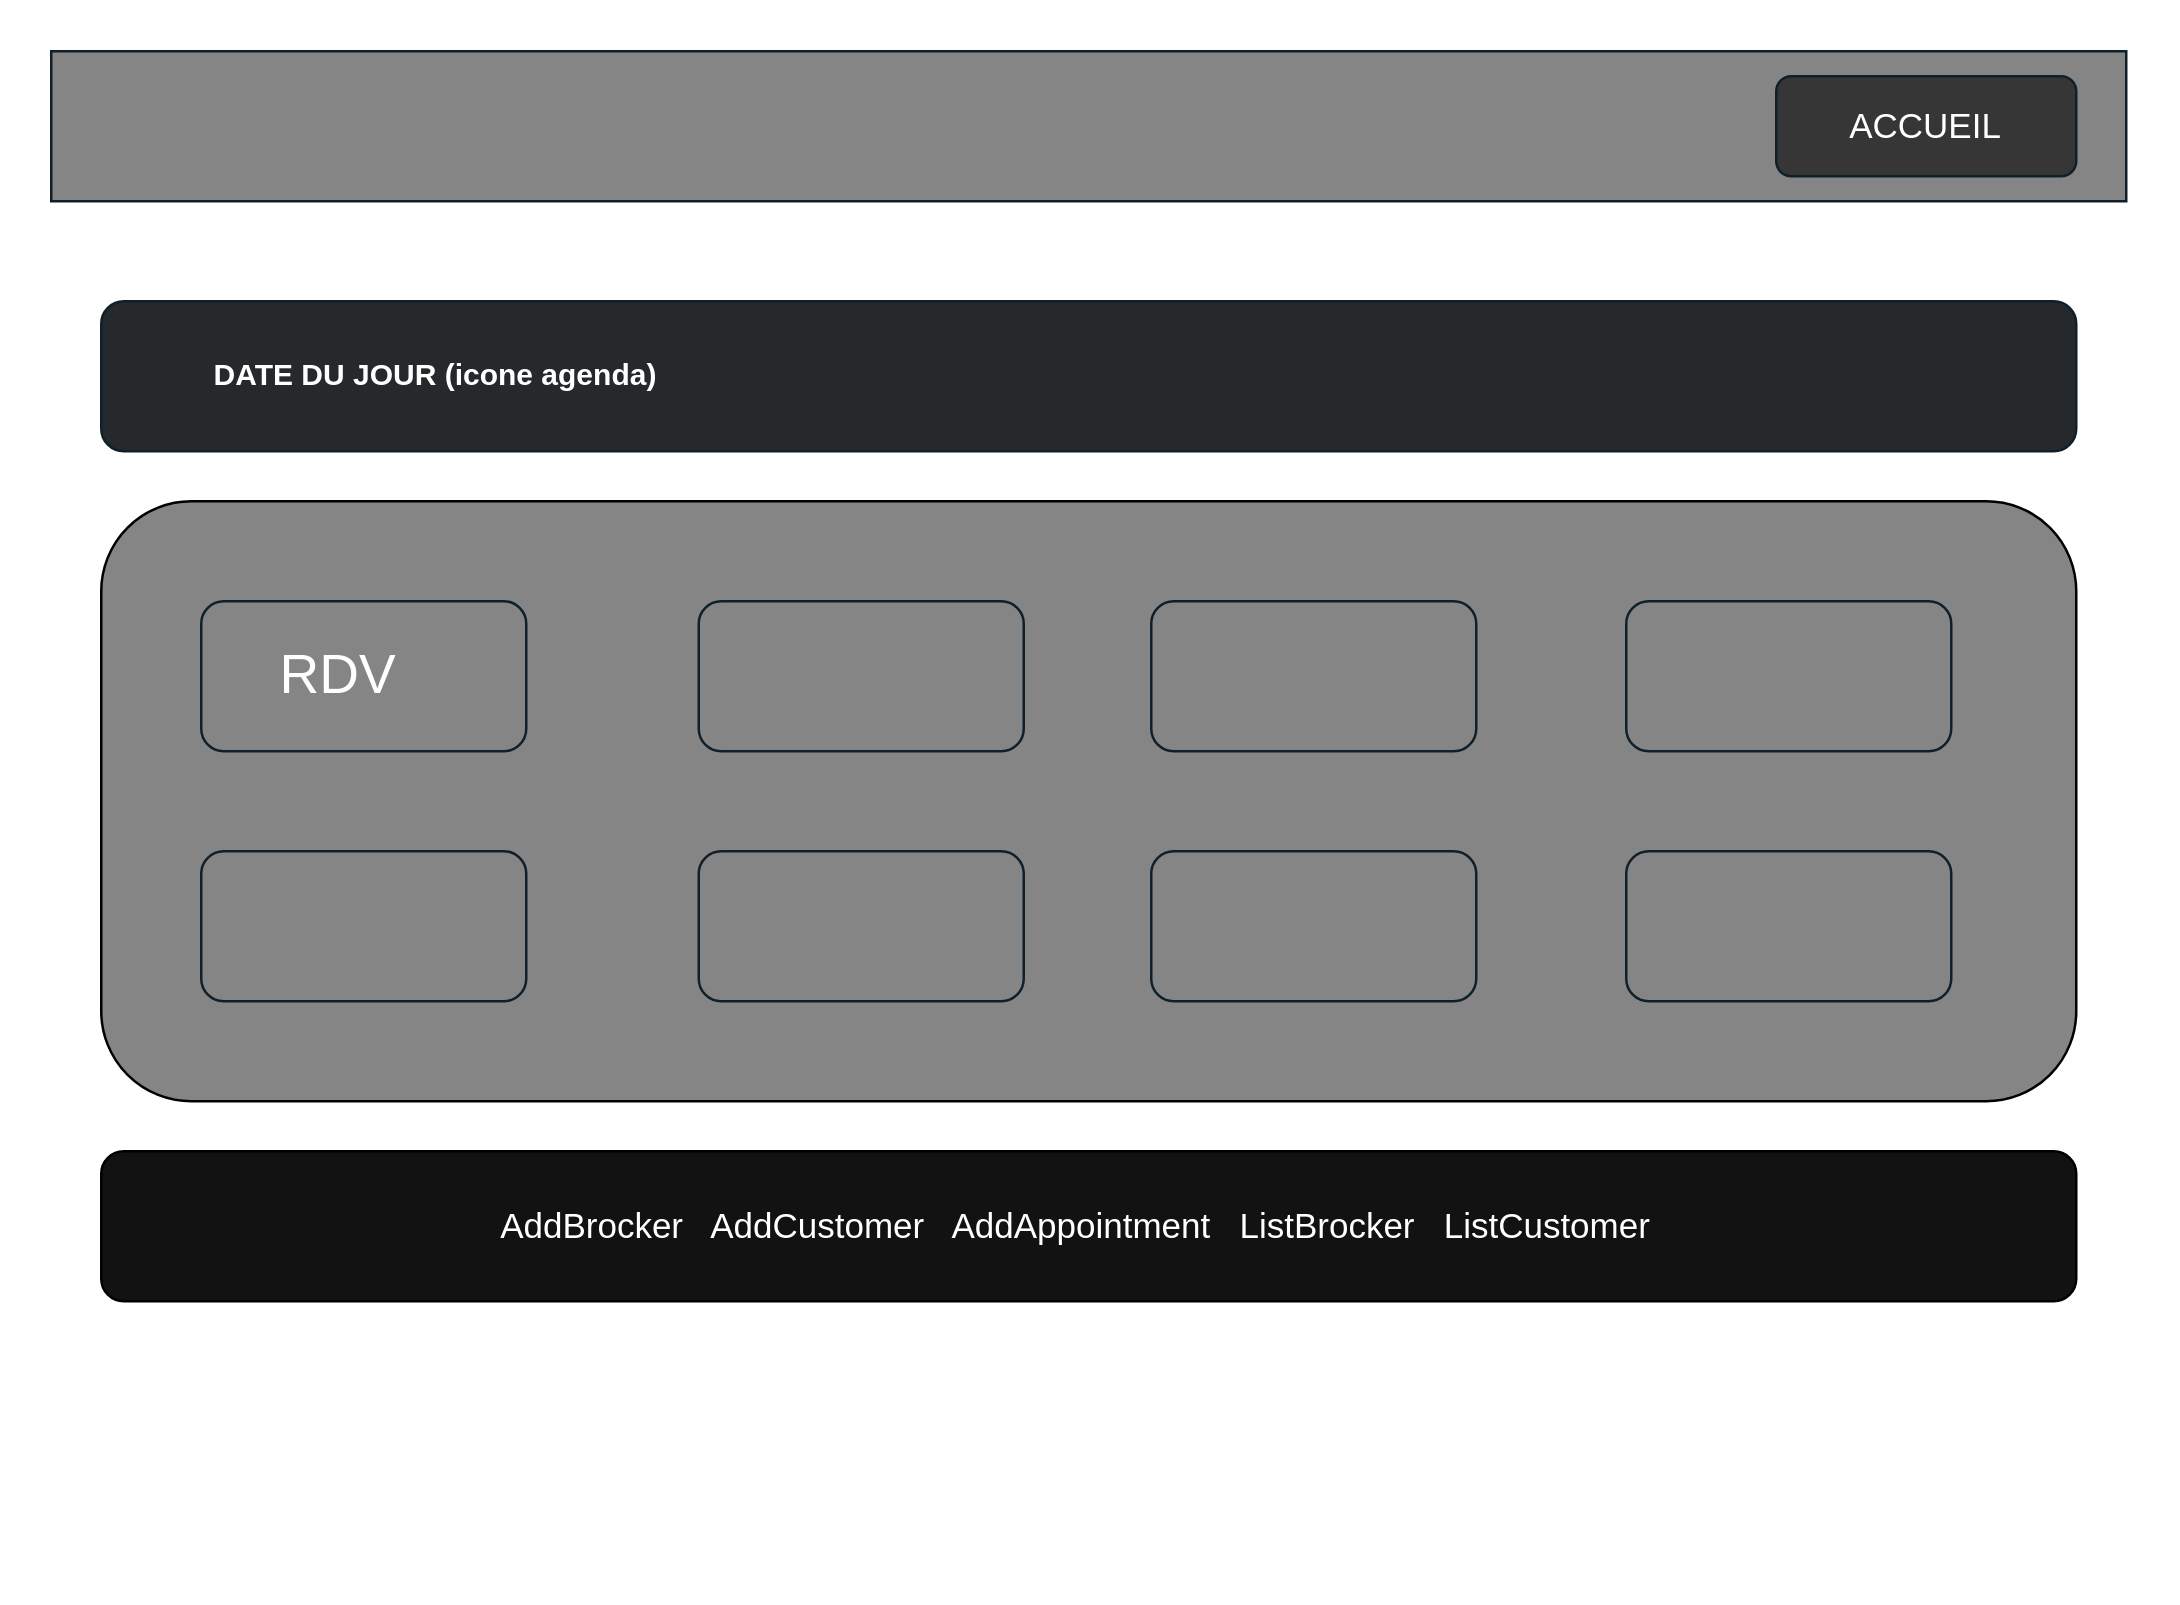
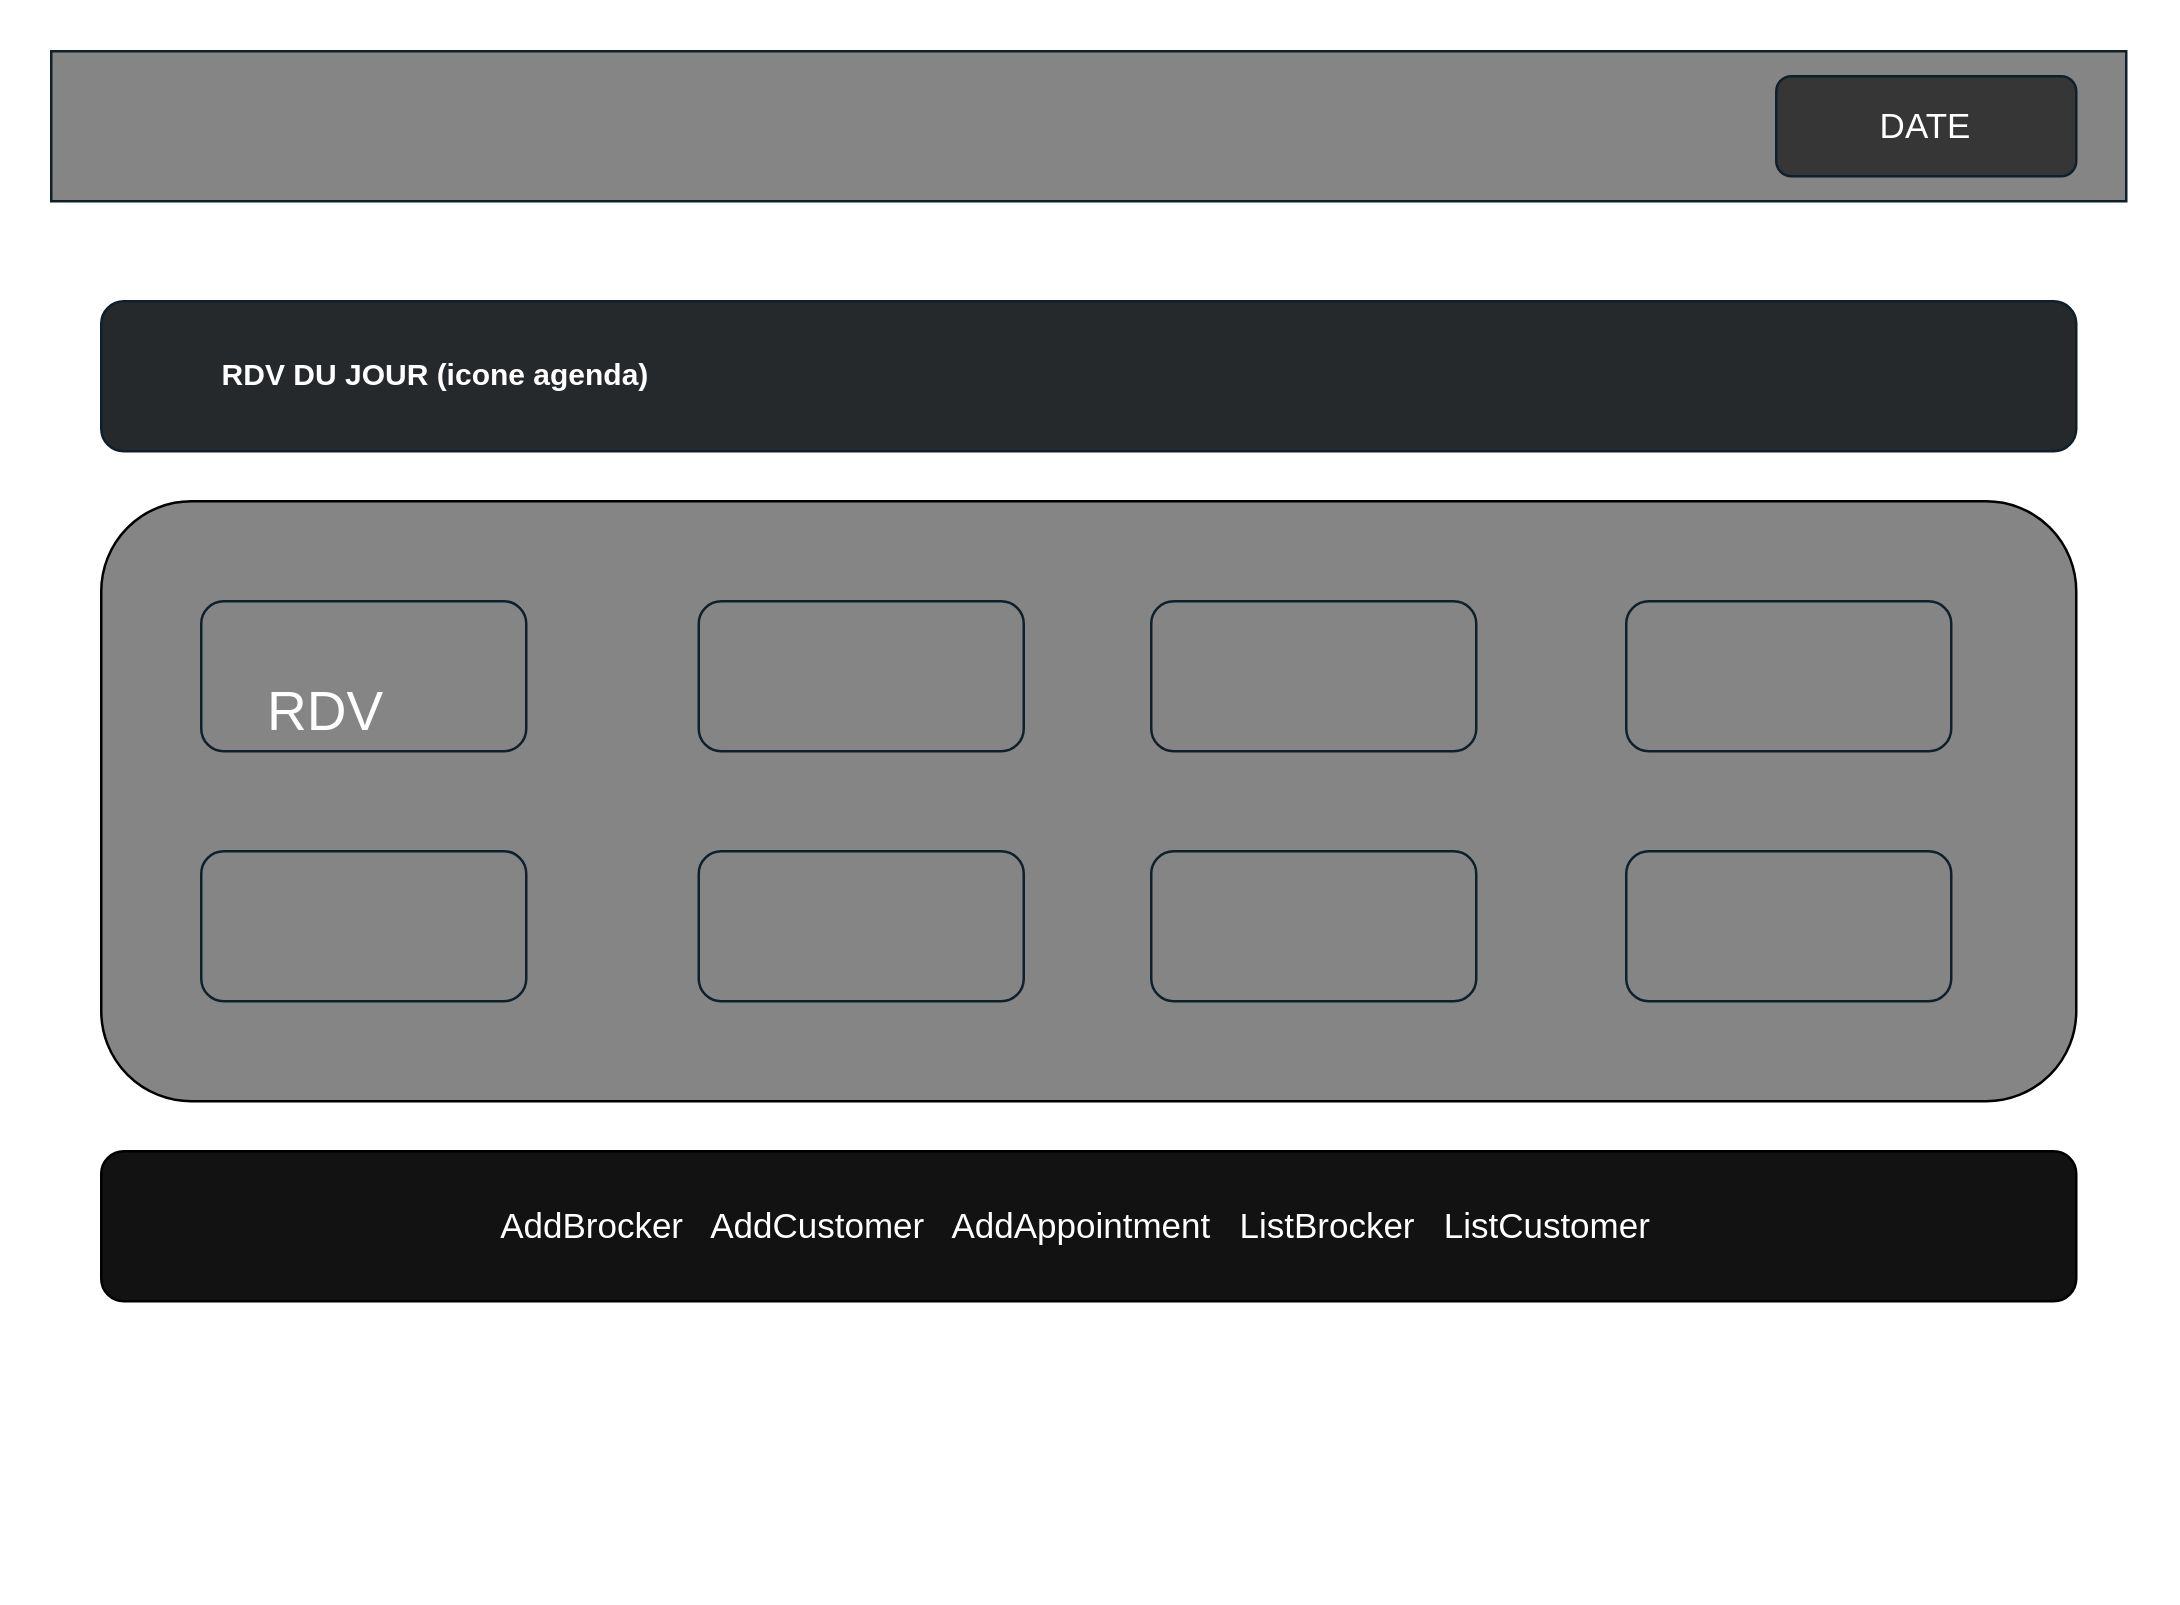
  <mxCell id="0" />
  <mxCell id="1" parent="0" />
  <mxCell id="2" value="" style="rounded=1;whiteSpace=wrap;html=1;align=left;fillColor=#26292B;strokeColor=#10202B;" vertex="1" parent="1"><mxGeometry x="40" y="120" width="790" height="60" as="geometry" /></mxCell>
  <mxCell id="3" value="" style="rounded=1;whiteSpace=wrap;html=1;align=left;fillColor=#858585;fontSize=22;" vertex="1" parent="1"><mxGeometry x="40" y="200" width="790" height="240" as="geometry" /></mxCell>
  <mxCell id="4" value="" style="rounded=1;whiteSpace=wrap;html=1;align=left;fillColor=#121212;" vertex="1" parent="1"><mxGeometry x="40" y="460" width="790" height="60" as="geometry" /></mxCell>
  <mxCell id="5" value="AddBrocker&amp;nbsp;&amp;nbsp; AddCustomer&amp;nbsp;&amp;nbsp; AddAppointment&amp;nbsp;&amp;nbsp; ListBrocker&amp;nbsp;&amp;nbsp; ListCustomer" style="text;html=1;strokeColor=none;fillColor=none;align=center;verticalAlign=middle;whiteSpace=wrap;rounded=0;fontStyle=0;fontSize=14;fontColor=#FFFFFF;" vertex="1" parent="1"><mxGeometry x="65" y="480" width="730" height="20" as="geometry" /></mxCell>
- <mxCell id="6" value="&lt;div&gt;DATE DU JOUR (icone agenda)&lt;/div&gt;" style="text;html=1;strokeColor=none;fillColor=none;align=center;verticalAlign=middle;whiteSpace=wrap;rounded=0;fontStyle=1;fontColor=#FFFFFF;" vertex="1" parent="1"><mxGeometry x="69" y="140" width="210" height="20" as="geometry" /></mxCell>
+ <mxCell id="6" value="&lt;div&gt;RDV DU JOUR (icone agenda)&lt;/div&gt;" style="text;html=1;strokeColor=none;fillColor=none;align=center;verticalAlign=middle;whiteSpace=wrap;rounded=0;fontStyle=1;fontColor=#FFFFFF;" vertex="1" parent="1"><mxGeometry x="69" y="140" width="210" height="20" as="geometry" /></mxCell>
  <mxCell id="7" value="Text" style="text;html=1;strokeColor=none;fillColor=none;align=center;verticalAlign=middle;whiteSpace=wrap;rounded=0;fontSize=22;fontColor=#FFFFFF;" vertex="1" parent="1"><mxGeometry x="40" y="600" width="40" height="20" as="geometry" /></mxCell>
  <mxCell id="8" value="" style="rounded=1;whiteSpace=wrap;html=1;strokeColor=#10202B;fillColor=#858585;fontSize=22;fontColor=#FFFFFF;align=left;" vertex="1" parent="1"><mxGeometry x="80" y="240" width="130" height="60" as="geometry" /></mxCell>
  <mxCell id="9" value="" style="rounded=1;whiteSpace=wrap;html=1;strokeColor=#10202B;fillColor=#858585;fontSize=22;fontColor=#FFFFFF;align=left;" vertex="1" parent="1"><mxGeometry x="279" y="240" width="130" height="60" as="geometry" /></mxCell>
  <mxCell id="10" value="" style="rounded=1;whiteSpace=wrap;html=1;strokeColor=#10202B;fillColor=#858585;fontSize=22;fontColor=#FFFFFF;align=left;" vertex="1" parent="1"><mxGeometry x="460" y="240" width="130" height="60" as="geometry" /></mxCell>
  <mxCell id="11" value="" style="rounded=1;whiteSpace=wrap;html=1;strokeColor=#10202B;fillColor=#858585;fontSize=22;fontColor=#FFFFFF;align=left;" vertex="1" parent="1"><mxGeometry x="650" y="240" width="130" height="60" as="geometry" /></mxCell>
  <mxCell id="12" value="" style="rounded=1;whiteSpace=wrap;html=1;strokeColor=#10202B;fillColor=#858585;fontSize=22;fontColor=#FFFFFF;align=left;" vertex="1" parent="1"><mxGeometry x="80" y="340" width="130" height="60" as="geometry" /></mxCell>
  <mxCell id="13" value="" style="rounded=1;whiteSpace=wrap;html=1;strokeColor=#10202B;fillColor=#858585;fontSize=22;fontColor=#FFFFFF;align=left;" vertex="1" parent="1"><mxGeometry x="279" y="340" width="130" height="60" as="geometry" /></mxCell>
  <mxCell id="14" value="" style="rounded=1;whiteSpace=wrap;html=1;strokeColor=#10202B;fillColor=#858585;fontSize=22;fontColor=#FFFFFF;align=left;" vertex="1" parent="1"><mxGeometry x="460" y="340" width="130" height="60" as="geometry" /></mxCell>
  <mxCell id="15" value="" style="rounded=1;whiteSpace=wrap;html=1;strokeColor=#10202B;fillColor=#858585;fontSize=22;fontColor=#FFFFFF;align=left;" vertex="1" parent="1"><mxGeometry x="650" y="340" width="130" height="60" as="geometry" /></mxCell>
- <mxCell id="16" value="&lt;div&gt;RDV&lt;/div&gt;" style="text;html=1;strokeColor=none;fillColor=none;align=center;verticalAlign=middle;whiteSpace=wrap;rounded=0;fontSize=22;fontColor=#FFFFFF;" vertex="1" parent="1"><mxGeometry x="115" y="260" width="40" height="20" as="geometry" /></mxCell>
+ <mxCell id="16" value="&lt;div&gt;RDV&lt;/div&gt;" style="text;html=1;strokeColor=none;fillColor=none;align=center;verticalAlign=middle;whiteSpace=wrap;rounded=0;fontSize=22;fontColor=#FFFFFF;" vertex="1" parent="1"><mxGeometry x="110" y="275" width="40" height="20" as="geometry" /></mxCell>
  <mxCell id="17" value="" style="rounded=0;whiteSpace=wrap;html=1;strokeColor=#10202B;fillColor=#858585;fontSize=22;fontColor=#FFFFFF;align=left;" vertex="1" parent="1"><mxGeometry width="830" height="60" as="geometry" x="20" y="20" /></mxCell>
  <mxCell id="18" value="" style="rounded=1;whiteSpace=wrap;html=1;strokeColor=#10202B;fillColor=#363636;fontSize=14;fontColor=#FFFFFF;align=left;verticalAlign=middle;" vertex="1" parent="1"><mxGeometry x="710" y="30" width="120" height="40" as="geometry" /></mxCell>
- <mxCell id="19" value="ACCUEIL" style="text;html=1;strokeColor=none;fillColor=none;align=center;verticalAlign=middle;whiteSpace=wrap;rounded=0;fontSize=14;fontColor=#FFFFFF;" vertex="1" parent="1"><mxGeometry x="735" y="35" width="70" height="30" as="geometry" /></mxCell>
+ <mxCell id="19" value="DATE" style="text;html=1;strokeColor=none;fillColor=none;align=center;verticalAlign=middle;whiteSpace=wrap;rounded=0;fontSize=14;fontColor=#FFFFFF;" vertex="1" parent="1"><mxGeometry x="735" y="35" width="70" height="30" as="geometry" /></mxCell>
